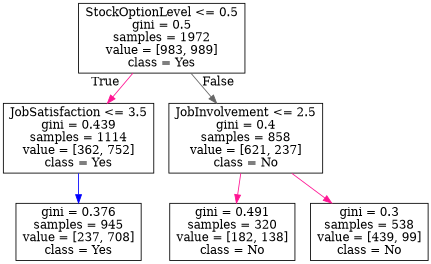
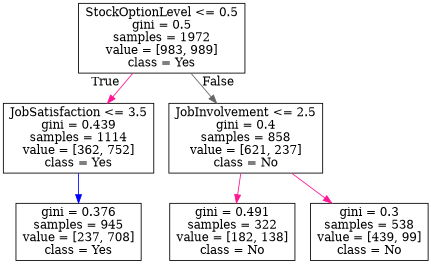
  digraph {
    node [shape=box]
    edge [color=deeppink]
    n1 [label="StockOptionLevel <= 0.5\ngini = 0.5\nsamples = 1972\nvalue = [983, 989]\nclass = Yes"]
    n2 [label="JobSatisfaction <= 3.5\ngini = 0.439\nsamples = 1114\nvalue = [362, 752]\nclass = Yes"]
    n3 [label="JobInvolvement <= 2.5\ngini = 0.4\nsamples = 858\nvalue = [621, 237]\nclass = No"]
    n4 [label="gini = 0.376\nsamples = 945\nvalue = [237, 708]\nclass = Yes"]
-   n5 [label="gini = 0.491\nsamples = 320\nvalue = [182, 138]\nclass = No"]
+   n5 [label="gini = 0.491\nsamples = 322\nvalue = [182, 138]\nclass = No"]
    n6 [label="gini = 0.3\nsamples = 538\nvalue = [439, 99]\nclass = No"]
    n1 -> n2 [headlabel=True labelangle=45 labeldistance=2.5]
    n1 -> n3 [color=gray40 headlabel=False labelangle=-45 labeldistance=2.5]
    n2 -> n4 [color=blue]
    n3 -> n5
    n3 -> n6
  }
